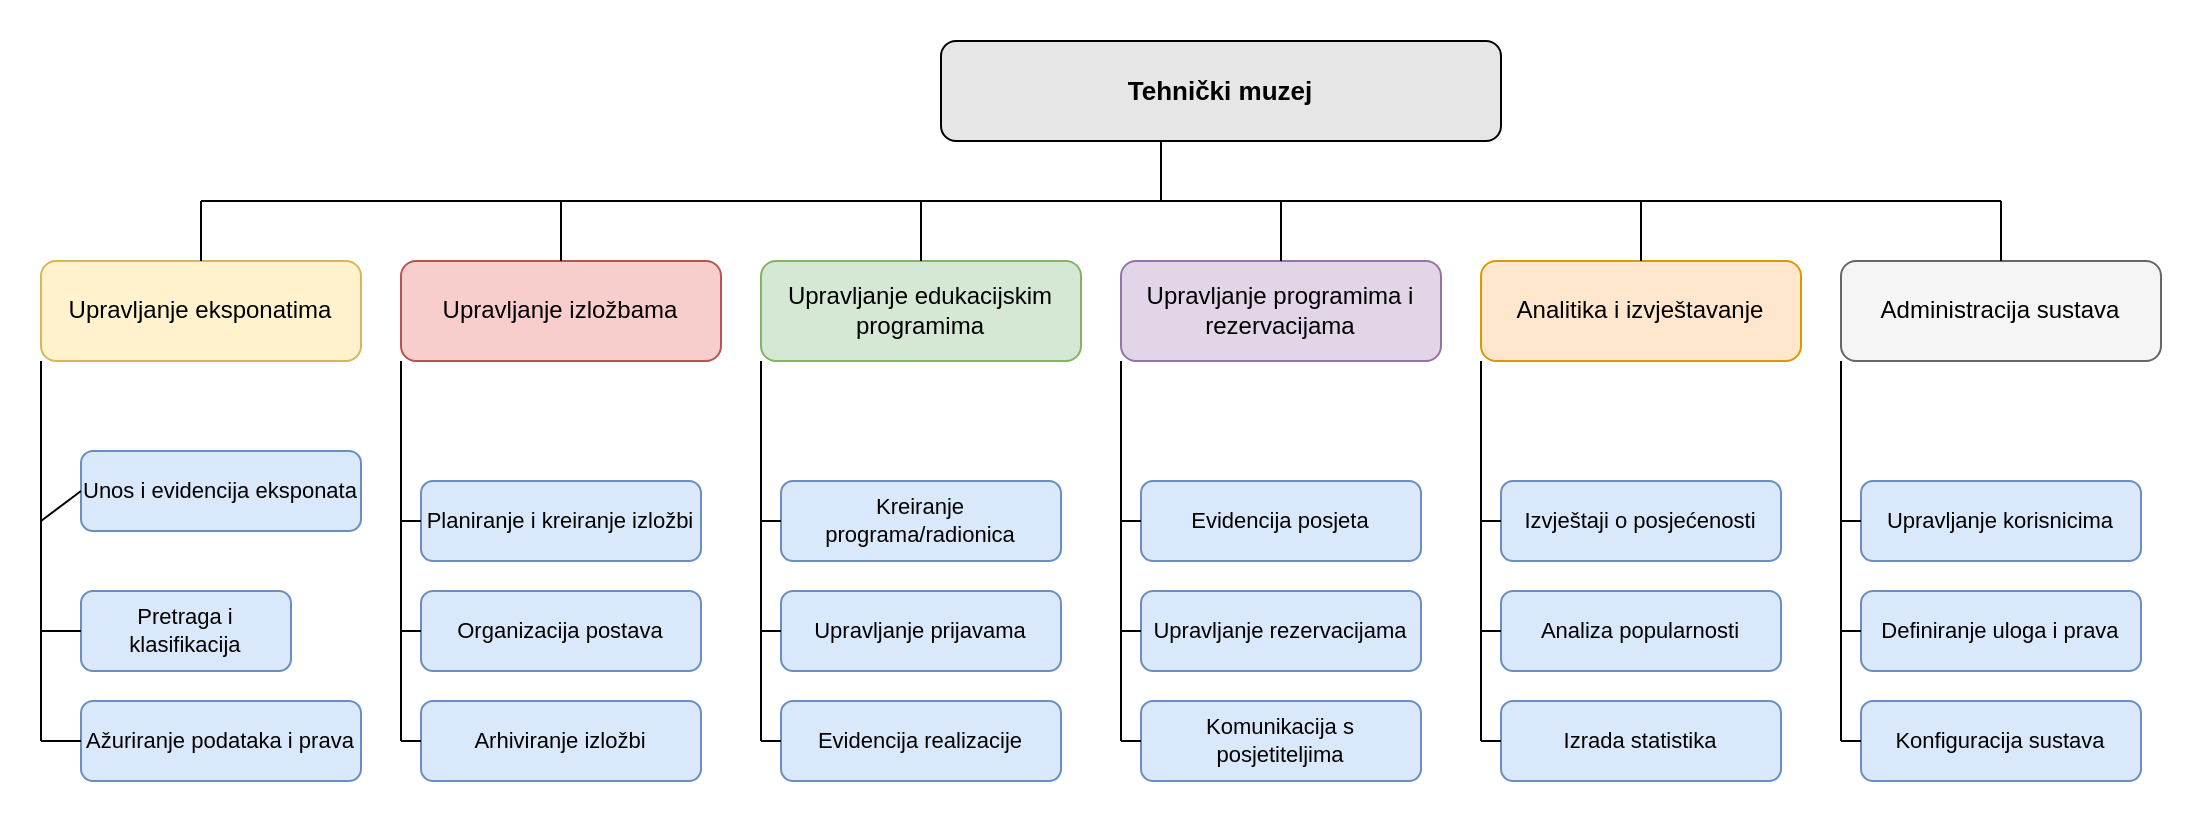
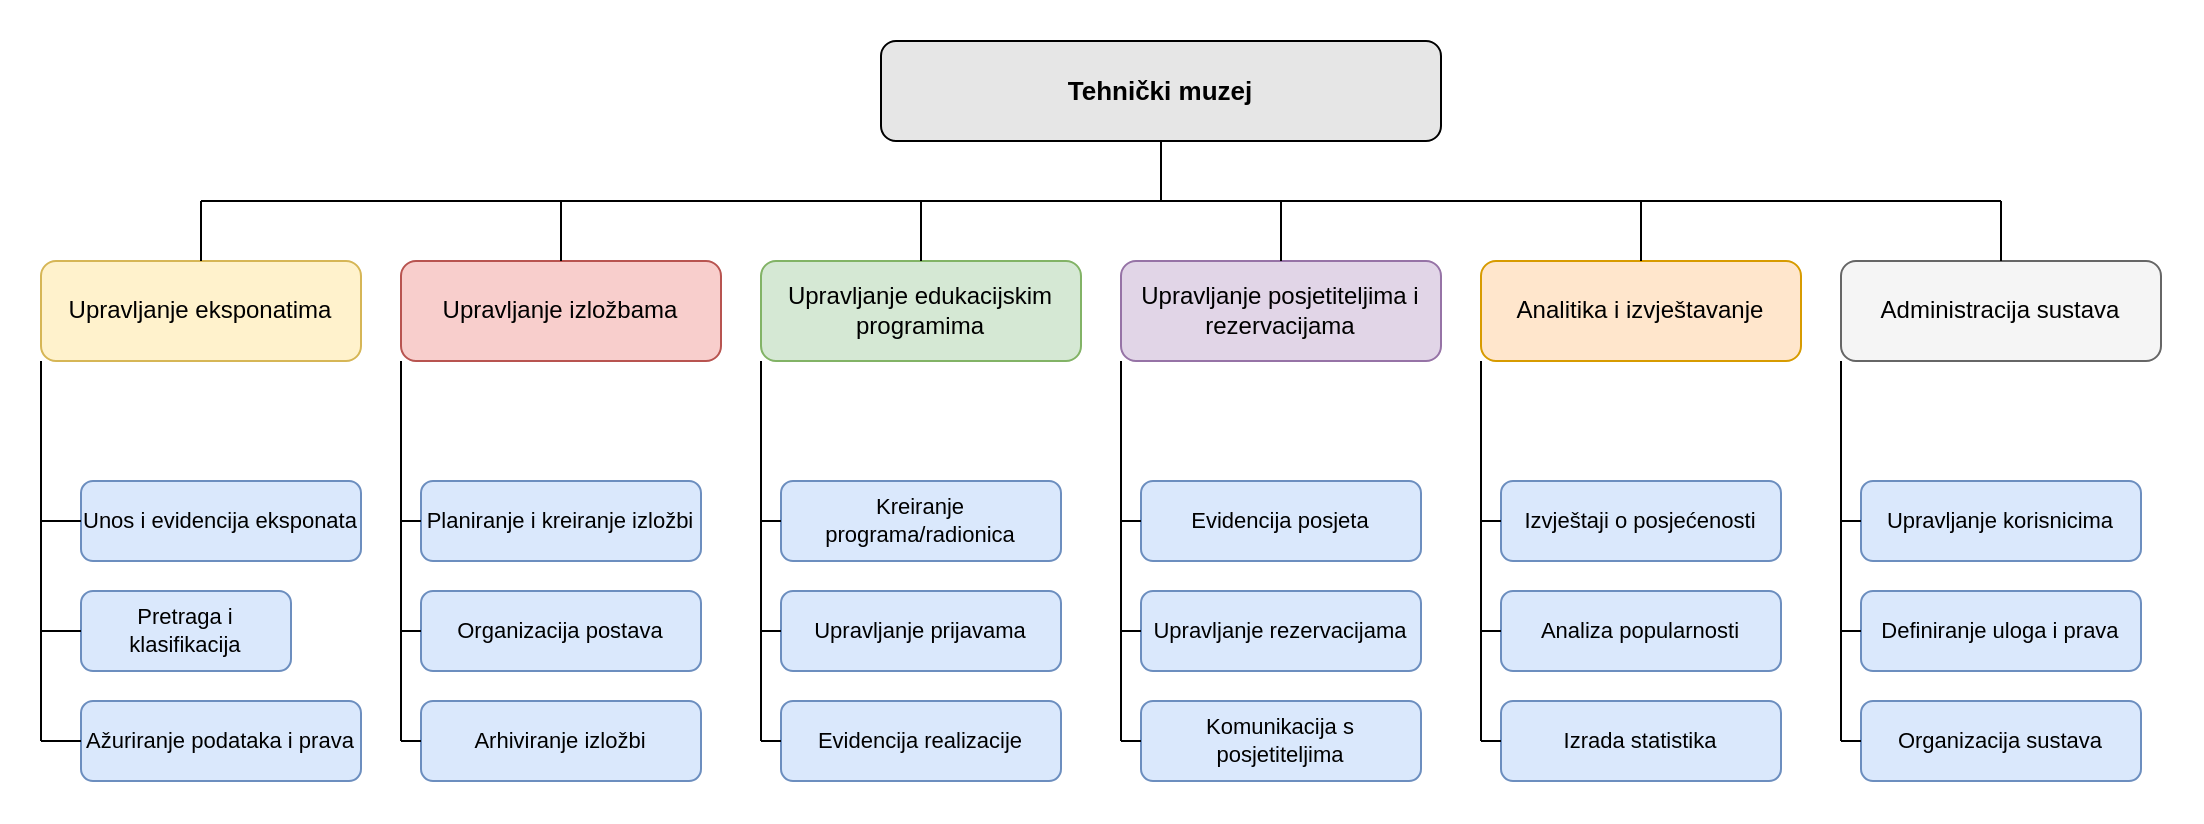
  <mxCell id="0" />
  <mxCell id="1" parent="0" />
- <mxCell id="2" value="Tehnički muzej" style="shape=rectangle;rounded=1;whiteSpace=wrap;html=1;fillColor=#E6E6E6;strokeColor=#000000;align=center;verticalAlign=middle;fontSize=13;fontStyle=1;" vertex="1" parent="1"><mxGeometry x="470" y="20" width="280" height="50" as="geometry" /></mxCell>
+ <mxCell id="2" value="Tehnički muzej" style="shape=rectangle;rounded=1;whiteSpace=wrap;html=1;fillColor=#E6E6E6;strokeColor=#000000;align=center;verticalAlign=middle;fontSize=13;fontStyle=1;" vertex="1" parent="1"><mxGeometry x="440" y="20" width="280" height="50" as="geometry" /></mxCell>
  <mxCell id="3" value="" style="edgeStyle=orthogonalEdgeStyle;rounded=0;orthogonalLoop=1;jettySize=auto;html=1;endArrow=none;endFill=0;strokeWidth=1;" edge="1" parent="1" source="2"><mxGeometry relative="1" as="geometry"><mxPoint x="580" y="70" as="sourcePoint" /><mxPoint x="580" y="100" as="targetPoint" /><Array as="points"><mxPoint x="580" y="85" /></Array></mxGeometry></mxCell>
  <mxCell id="4" value="Upravljanje eksponatima" style="shape=rectangle;rounded=1;whiteSpace=wrap;html=1;fillColor=#FFF2CC;strokeColor=#D6B656;align=center;verticalAlign=middle;fontSize=12;" vertex="1" parent="1"><mxGeometry x="20" y="130" width="160" height="50" as="geometry" /></mxCell>
  <mxCell id="5" value="" style="edgeStyle=orthogonalEdgeStyle;rounded=0;orthogonalLoop=1;jettySize=auto;html=1;endArrow=none;endFill=0;strokeWidth=1;" edge="1" parent="1"><mxGeometry relative="1" as="geometry"><mxPoint x="100" y="100" as="sourcePoint" /><mxPoint x="100" y="130" as="targetPoint" /></mxGeometry></mxCell>
  <mxCell id="6" value="Upravljanje izložbama" style="shape=rectangle;rounded=1;whiteSpace=wrap;html=1;fillColor=#F8CECC;strokeColor=#B85450;align=center;verticalAlign=middle;fontSize=12;" vertex="1" parent="1"><mxGeometry x="200" y="130" width="160" height="50" as="geometry" /></mxCell>
  <mxCell id="7" value="" style="edgeStyle=orthogonalEdgeStyle;rounded=0;orthogonalLoop=1;jettySize=auto;html=1;endArrow=none;endFill=0;strokeWidth=1;" edge="1" parent="1"><mxGeometry relative="1" as="geometry"><mxPoint x="280" y="100" as="sourcePoint" /><mxPoint x="280" y="130" as="targetPoint" /></mxGeometry></mxCell>
  <mxCell id="8" value="Upravljanje edukacijskim programima" style="shape=rectangle;rounded=1;whiteSpace=wrap;html=1;fillColor=#D5E8D4;strokeColor=#82B366;align=center;verticalAlign=middle;fontSize=12;" vertex="1" parent="1"><mxGeometry x="380" y="130" width="160" height="50" as="geometry" /></mxCell>
  <mxCell id="9" value="" style="edgeStyle=orthogonalEdgeStyle;rounded=0;orthogonalLoop=1;jettySize=auto;html=1;endArrow=none;endFill=0;strokeWidth=1;" edge="1" parent="1"><mxGeometry relative="1" as="geometry"><mxPoint x="460" y="100" as="sourcePoint" /><mxPoint x="460" y="130" as="targetPoint" /></mxGeometry></mxCell>
- <mxCell id="10" value="Upravljanje programima i rezervacijama" style="shape=rectangle;rounded=1;whiteSpace=wrap;html=1;fillColor=#E1D5E7;strokeColor=#9673A6;align=center;verticalAlign=middle;fontSize=12;" vertex="1" parent="1"><mxGeometry x="560" y="130" width="160" height="50" as="geometry" /></mxCell>
+ <mxCell id="10" value="Upravljanje posjetiteljima i rezervacijama" style="shape=rectangle;rounded=1;whiteSpace=wrap;html=1;fillColor=#E1D5E7;strokeColor=#9673A6;align=center;verticalAlign=middle;fontSize=12;" vertex="1" parent="1"><mxGeometry x="560" y="130" width="160" height="50" as="geometry" /></mxCell>
  <mxCell id="11" value="" style="edgeStyle=orthogonalEdgeStyle;rounded=0;orthogonalLoop=1;jettySize=auto;html=1;endArrow=none;endFill=0;strokeWidth=1;" edge="1" parent="1"><mxGeometry relative="1" as="geometry"><mxPoint x="640" y="100" as="sourcePoint" /><mxPoint x="640" y="130" as="targetPoint" /></mxGeometry></mxCell>
  <mxCell id="12" value="Analitika i izvještavanje" style="shape=rectangle;rounded=1;whiteSpace=wrap;html=1;fillColor=#FFE6CC;strokeColor=#D79B00;align=center;verticalAlign=middle;fontSize=12;" vertex="1" parent="1"><mxGeometry x="740" y="130" width="160" height="50" as="geometry" /></mxCell>
  <mxCell id="13" value="" style="edgeStyle=orthogonalEdgeStyle;rounded=0;orthogonalLoop=1;jettySize=auto;html=1;endArrow=none;endFill=0;strokeWidth=1;" edge="1" parent="1"><mxGeometry relative="1" as="geometry"><mxPoint x="820" y="100" as="sourcePoint" /><mxPoint x="820" y="130" as="targetPoint" /></mxGeometry></mxCell>
  <mxCell id="14" value="Administracija sustava" style="shape=rectangle;rounded=1;whiteSpace=wrap;html=1;fillColor=#F5F5F5;strokeColor=#666666;align=center;verticalAlign=middle;fontSize=12;" vertex="1" parent="1"><mxGeometry x="920" y="130" width="160" height="50" as="geometry" /></mxCell>
  <mxCell id="15" value="" style="edgeStyle=orthogonalEdgeStyle;rounded=0;orthogonalLoop=1;jettySize=auto;html=1;endArrow=none;endFill=0;strokeWidth=1;" edge="1" parent="1"><mxGeometry relative="1" as="geometry"><mxPoint x="1000" y="100" as="sourcePoint" /><mxPoint x="1000" y="130" as="targetPoint" /></mxGeometry></mxCell>
- <mxCell id="16" value="Unos i evidencija eksponata" style="shape=rectangle;rounded=1;whiteSpace=wrap;html=1;fillColor=#DAE8FC;strokeColor=#6C8EBF;align=center;verticalAlign=middle;fontSize=11;" vertex="1" parent="1"><mxGeometry x="40" y="225" width="140" height="40" as="geometry" /></mxCell>
+ <mxCell id="16" value="Unos i evidencija eksponata" style="shape=rectangle;rounded=1;whiteSpace=wrap;html=1;fillColor=#DAE8FC;strokeColor=#6C8EBF;align=center;verticalAlign=middle;fontSize=11;" vertex="1" parent="1"><mxGeometry x="40" y="240" width="140" height="40" as="geometry" /></mxCell>
  <mxCell id="17" value="Pretraga i klasifikacija" style="shape=rectangle;rounded=1;whiteSpace=wrap;html=1;fillColor=#DAE8FC;strokeColor=#6C8EBF;align=center;verticalAlign=middle;fontSize=11;" vertex="1" parent="1"><mxGeometry x="40" y="295" width="105" height="40" as="geometry" /></mxCell>
  <mxCell id="18" value="Ažuriranje podataka i prava" style="shape=rectangle;rounded=1;whiteSpace=wrap;html=1;fillColor=#DAE8FC;strokeColor=#6C8EBF;align=center;verticalAlign=middle;fontSize=11;" vertex="1" parent="1"><mxGeometry x="40" y="350" width="140" height="40" as="geometry" /></mxCell>
  <mxCell id="19" value="Planiranje i kreiranje izložbi" style="shape=rectangle;rounded=1;whiteSpace=wrap;html=1;fillColor=#DAE8FC;strokeColor=#6C8EBF;align=center;verticalAlign=middle;fontSize=11;" vertex="1" parent="1"><mxGeometry x="210" y="240" width="140" height="40" as="geometry" /></mxCell>
  <mxCell id="20" value="Organizacija postava" style="shape=rectangle;rounded=1;whiteSpace=wrap;html=1;fillColor=#DAE8FC;strokeColor=#6C8EBF;align=center;verticalAlign=middle;fontSize=11;" vertex="1" parent="1"><mxGeometry x="210" y="295" width="140" height="40" as="geometry" /></mxCell>
  <mxCell id="21" value="Arhiviranje izložbi" style="shape=rectangle;rounded=1;whiteSpace=wrap;html=1;fillColor=#DAE8FC;strokeColor=#6C8EBF;align=center;verticalAlign=middle;fontSize=11;" vertex="1" parent="1"><mxGeometry x="210" y="350" width="140" height="40" as="geometry" /></mxCell>
  <mxCell id="22" value="Kreiranje programa/radionica" style="shape=rectangle;rounded=1;whiteSpace=wrap;html=1;fillColor=#DAE8FC;strokeColor=#6C8EBF;align=center;verticalAlign=middle;fontSize=11;" vertex="1" parent="1"><mxGeometry x="390" y="240" width="140" height="40" as="geometry" /></mxCell>
  <mxCell id="23" value="Upravljanje prijavama" style="shape=rectangle;rounded=1;whiteSpace=wrap;html=1;fillColor=#DAE8FC;strokeColor=#6C8EBF;align=center;verticalAlign=middle;fontSize=11;" vertex="1" parent="1"><mxGeometry x="390" y="295" width="140" height="40" as="geometry" /></mxCell>
  <mxCell id="24" value="Evidencija realizacije" style="shape=rectangle;rounded=1;whiteSpace=wrap;html=1;fillColor=#DAE8FC;strokeColor=#6C8EBF;align=center;verticalAlign=middle;fontSize=11;" vertex="1" parent="1"><mxGeometry x="390" y="350" width="140" height="40" as="geometry" /></mxCell>
  <mxCell id="25" value="Evidencija posjeta" style="shape=rectangle;rounded=1;whiteSpace=wrap;html=1;fillColor=#DAE8FC;strokeColor=#6C8EBF;align=center;verticalAlign=middle;fontSize=11;" vertex="1" parent="1"><mxGeometry x="570" y="240" width="140" height="40" as="geometry" /></mxCell>
  <mxCell id="26" value="Upravljanje rezervacijama" style="shape=rectangle;rounded=1;whiteSpace=wrap;html=1;fillColor=#DAE8FC;strokeColor=#6C8EBF;align=center;verticalAlign=middle;fontSize=11;" vertex="1" parent="1"><mxGeometry x="570" y="295" width="140" height="40" as="geometry" /></mxCell>
  <mxCell id="27" value="Komunikacija s posjetiteljima" style="shape=rectangle;rounded=1;whiteSpace=wrap;html=1;fillColor=#DAE8FC;strokeColor=#6C8EBF;align=center;verticalAlign=middle;fontSize=11;" vertex="1" parent="1"><mxGeometry x="570" y="350" width="140" height="40" as="geometry" /></mxCell>
  <mxCell id="28" value="Izvještaji o posjećenosti" style="shape=rectangle;rounded=1;whiteSpace=wrap;html=1;fillColor=#DAE8FC;strokeColor=#6C8EBF;align=center;verticalAlign=middle;fontSize=11;" vertex="1" parent="1"><mxGeometry x="750" y="240" width="140" height="40" as="geometry" /></mxCell>
  <mxCell id="29" value="Analiza popularnosti" style="shape=rectangle;rounded=1;whiteSpace=wrap;html=1;fillColor=#DAE8FC;strokeColor=#6C8EBF;align=center;verticalAlign=middle;fontSize=11;" vertex="1" parent="1"><mxGeometry x="750" y="295" width="140" height="40" as="geometry" /></mxCell>
  <mxCell id="30" value="Izrada statistika" style="shape=rectangle;rounded=1;whiteSpace=wrap;html=1;fillColor=#DAE8FC;strokeColor=#6C8EBF;align=center;verticalAlign=middle;fontSize=11;" vertex="1" parent="1"><mxGeometry x="750" y="350" width="140" height="40" as="geometry" /></mxCell>
  <mxCell id="31" value="Upravljanje korisnicima" style="shape=rectangle;rounded=1;whiteSpace=wrap;html=1;fillColor=#DAE8FC;strokeColor=#6C8EBF;align=center;verticalAlign=middle;fontSize=11;" vertex="1" parent="1"><mxGeometry x="930" y="240" width="140" height="40" as="geometry" /></mxCell>
  <mxCell id="32" value="Definiranje uloga i prava" style="shape=rectangle;rounded=1;whiteSpace=wrap;html=1;fillColor=#DAE8FC;strokeColor=#6C8EBF;align=center;verticalAlign=middle;fontSize=11;" vertex="1" parent="1"><mxGeometry x="930" y="295" width="140" height="40" as="geometry" /></mxCell>
- <mxCell id="33" value="Konfiguracija sustava" style="shape=rectangle;rounded=1;whiteSpace=wrap;html=1;fillColor=#DAE8FC;strokeColor=#6C8EBF;align=center;verticalAlign=middle;fontSize=11;" vertex="1" parent="1"><mxGeometry x="930" y="350" width="140" height="40" as="geometry" /></mxCell>
+ <mxCell id="33" value="Organizacija sustava" style="shape=rectangle;rounded=1;whiteSpace=wrap;html=1;fillColor=#DAE8FC;strokeColor=#6C8EBF;align=center;verticalAlign=middle;fontSize=11;" vertex="1" parent="1"><mxGeometry x="930" y="350" width="140" height="40" as="geometry" /></mxCell>
  <mxCell id="34" value="" style="endArrow=none;html=1;rounded=0;entryX=0;entryY=1;entryDx=0;entryDy=0;" edge="1" parent="1" target="4"><mxGeometry width="50" height="50" relative="1" as="geometry"><mxPoint x="20" y="370" as="sourcePoint" /><mxPoint x="48" y="210" as="targetPoint" /></mxGeometry></mxCell>
  <mxCell id="35" value="" style="endArrow=none;html=1;rounded=0;entryX=0;entryY=0.5;entryDx=0;entryDy=0;" edge="1" parent="1" target="16"><mxGeometry width="50" height="50" relative="1" as="geometry"><mxPoint x="20" y="260" as="sourcePoint" /><mxPoint x="70" y="220" as="targetPoint" /></mxGeometry></mxCell>
  <mxCell id="36" value="" style="endArrow=none;html=1;rounded=0;entryX=0;entryY=0.5;entryDx=0;entryDy=0;" edge="1" parent="1" target="17"><mxGeometry width="50" height="50" relative="1" as="geometry"><mxPoint x="20" y="315" as="sourcePoint" /><mxPoint x="70" y="270" as="targetPoint" /></mxGeometry></mxCell>
  <mxCell id="37" value="" style="endArrow=none;html=1;rounded=0;entryX=0;entryY=0.5;entryDx=0;entryDy=0;" edge="1" parent="1" target="18"><mxGeometry width="50" height="50" relative="1" as="geometry"><mxPoint x="20" y="370" as="sourcePoint" /><mxPoint x="70" y="320" as="targetPoint" /></mxGeometry></mxCell>
  <mxCell id="38" value="" style="endArrow=none;html=1;rounded=0;entryX=0;entryY=1;entryDx=0;entryDy=0;" edge="1" parent="1" target="6"><mxGeometry width="50" height="50" relative="1" as="geometry"><mxPoint x="200" y="370" as="sourcePoint" /><mxPoint x="210" y="190" as="targetPoint" /></mxGeometry></mxCell>
  <mxCell id="39" value="" style="endArrow=none;html=1;rounded=0;entryX=0;entryY=0.5;entryDx=0;entryDy=0;" edge="1" parent="1" target="19"><mxGeometry width="50" height="50" relative="1" as="geometry"><mxPoint x="200" y="260" as="sourcePoint" /><mxPoint x="250" y="210" as="targetPoint" /></mxGeometry></mxCell>
  <mxCell id="40" value="" style="endArrow=none;html=1;rounded=0;entryX=0;entryY=0.5;entryDx=0;entryDy=0;" edge="1" parent="1" target="20"><mxGeometry width="50" height="50" relative="1" as="geometry"><mxPoint x="200" y="315" as="sourcePoint" /><mxPoint x="250" y="290" as="targetPoint" /></mxGeometry></mxCell>
  <mxCell id="41" value="" style="endArrow=none;html=1;rounded=0;entryX=0;entryY=0.5;entryDx=0;entryDy=0;" edge="1" parent="1" target="21"><mxGeometry width="50" height="50" relative="1" as="geometry"><mxPoint x="200" y="370" as="sourcePoint" /><mxPoint x="250" y="320" as="targetPoint" /></mxGeometry></mxCell>
  <mxCell id="42" value="" style="endArrow=none;html=1;rounded=0;" edge="1" parent="1"><mxGeometry width="50" height="50" relative="1" as="geometry"><mxPoint x="380" y="370" as="sourcePoint" /><mxPoint x="380" y="180" as="targetPoint" /></mxGeometry></mxCell>
  <mxCell id="43" value="" style="endArrow=none;html=1;rounded=0;entryX=0;entryY=0.5;entryDx=0;entryDy=0;" edge="1" parent="1" target="22"><mxGeometry width="50" height="50" relative="1" as="geometry"><mxPoint x="380" y="260" as="sourcePoint" /><mxPoint x="430" y="210" as="targetPoint" /></mxGeometry></mxCell>
  <mxCell id="44" value="" style="endArrow=none;html=1;rounded=0;entryX=0;entryY=0.5;entryDx=0;entryDy=0;" edge="1" parent="1" target="23"><mxGeometry width="50" height="50" relative="1" as="geometry"><mxPoint x="380" y="315" as="sourcePoint" /><mxPoint x="430" y="300" as="targetPoint" /></mxGeometry></mxCell>
  <mxCell id="45" value="" style="endArrow=none;html=1;rounded=0;entryX=0;entryY=0.5;entryDx=0;entryDy=0;" edge="1" parent="1" target="24"><mxGeometry width="50" height="50" relative="1" as="geometry"><mxPoint x="380" y="370" as="sourcePoint" /><mxPoint x="430" y="320" as="targetPoint" /></mxGeometry></mxCell>
  <mxCell id="46" value="" style="endArrow=none;html=1;rounded=0;" edge="1" parent="1"><mxGeometry width="50" height="50" relative="1" as="geometry"><mxPoint x="560" y="370" as="sourcePoint" /><mxPoint x="560" y="180" as="targetPoint" /></mxGeometry></mxCell>
  <mxCell id="47" value="" style="endArrow=none;html=1;rounded=0;entryX=0;entryY=0.5;entryDx=0;entryDy=0;" edge="1" parent="1" target="25"><mxGeometry width="50" height="50" relative="1" as="geometry"><mxPoint x="560" y="260" as="sourcePoint" /><mxPoint x="610" y="210" as="targetPoint" /></mxGeometry></mxCell>
  <mxCell id="48" value="" style="endArrow=none;html=1;rounded=0;entryX=0;entryY=0.5;entryDx=0;entryDy=0;" edge="1" parent="1" target="26"><mxGeometry width="50" height="50" relative="1" as="geometry"><mxPoint x="560" y="315" as="sourcePoint" /><mxPoint x="610" y="270" as="targetPoint" /></mxGeometry></mxCell>
  <mxCell id="49" value="" style="endArrow=none;html=1;rounded=0;entryX=0;entryY=0.5;entryDx=0;entryDy=0;" edge="1" parent="1" target="27"><mxGeometry width="50" height="50" relative="1" as="geometry"><mxPoint x="560" y="370" as="sourcePoint" /><mxPoint x="610" y="320" as="targetPoint" /></mxGeometry></mxCell>
  <mxCell id="50" value="" style="endArrow=none;html=1;rounded=0;" edge="1" parent="1"><mxGeometry width="50" height="50" relative="1" as="geometry"><mxPoint x="740" y="370" as="sourcePoint" /><mxPoint x="740" y="180" as="targetPoint" /></mxGeometry></mxCell>
  <mxCell id="51" value="" style="endArrow=none;html=1;rounded=0;" edge="1" parent="1" target="28"><mxGeometry width="50" height="50" relative="1" as="geometry"><mxPoint x="740" y="260" as="sourcePoint" /><mxPoint x="790" y="210" as="targetPoint" /></mxGeometry></mxCell>
  <mxCell id="52" value="" style="endArrow=none;html=1;rounded=0;entryX=0;entryY=0.5;entryDx=0;entryDy=0;" edge="1" parent="1" target="29"><mxGeometry width="50" height="50" relative="1" as="geometry"><mxPoint x="740" y="315" as="sourcePoint" /><mxPoint x="750" y="319" as="targetPoint" /></mxGeometry></mxCell>
  <mxCell id="53" value="" style="endArrow=none;html=1;rounded=0;entryX=0;entryY=0.5;entryDx=0;entryDy=0;" edge="1" parent="1" target="30"><mxGeometry width="50" height="50" relative="1" as="geometry"><mxPoint x="740" y="370" as="sourcePoint" /><mxPoint x="790" y="320" as="targetPoint" /></mxGeometry></mxCell>
  <mxCell id="54" value="" style="endArrow=none;html=1;rounded=0;" edge="1" parent="1"><mxGeometry width="50" height="50" relative="1" as="geometry"><mxPoint x="920" y="370" as="sourcePoint" /><mxPoint x="920" y="180" as="targetPoint" /></mxGeometry></mxCell>
  <mxCell id="55" value="" style="endArrow=none;html=1;rounded=0;entryX=0;entryY=0.5;entryDx=0;entryDy=0;" edge="1" parent="1" target="31"><mxGeometry width="50" height="50" relative="1" as="geometry"><mxPoint x="920" y="260" as="sourcePoint" /><mxPoint x="970" y="210" as="targetPoint" /></mxGeometry></mxCell>
  <mxCell id="56" value="" style="endArrow=none;html=1;rounded=0;entryX=0;entryY=0.5;entryDx=0;entryDy=0;" edge="1" parent="1" target="32"><mxGeometry width="50" height="50" relative="1" as="geometry"><mxPoint x="920" y="315" as="sourcePoint" /><mxPoint x="970" y="270" as="targetPoint" /></mxGeometry></mxCell>
  <mxCell id="57" value="" style="endArrow=none;html=1;rounded=0;entryX=0;entryY=0.5;entryDx=0;entryDy=0;" edge="1" parent="1" target="33"><mxGeometry width="50" height="50" relative="1" as="geometry"><mxPoint x="920" y="370" as="sourcePoint" /><mxPoint x="970" y="320" as="targetPoint" /></mxGeometry></mxCell>
  <mxCell id="58" value="" style="endArrow=none;html=1;rounded=0;" edge="1" parent="1"><mxGeometry width="50" height="50" relative="1" as="geometry"><mxPoint x="100" y="100" as="sourcePoint" /><mxPoint x="1000" y="100" as="targetPoint" /></mxGeometry></mxCell>
